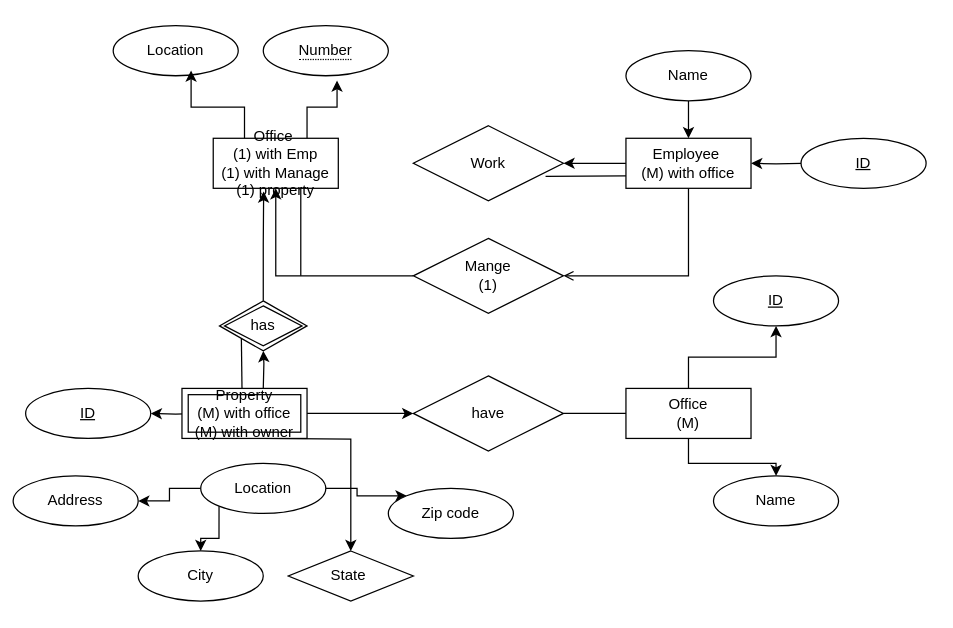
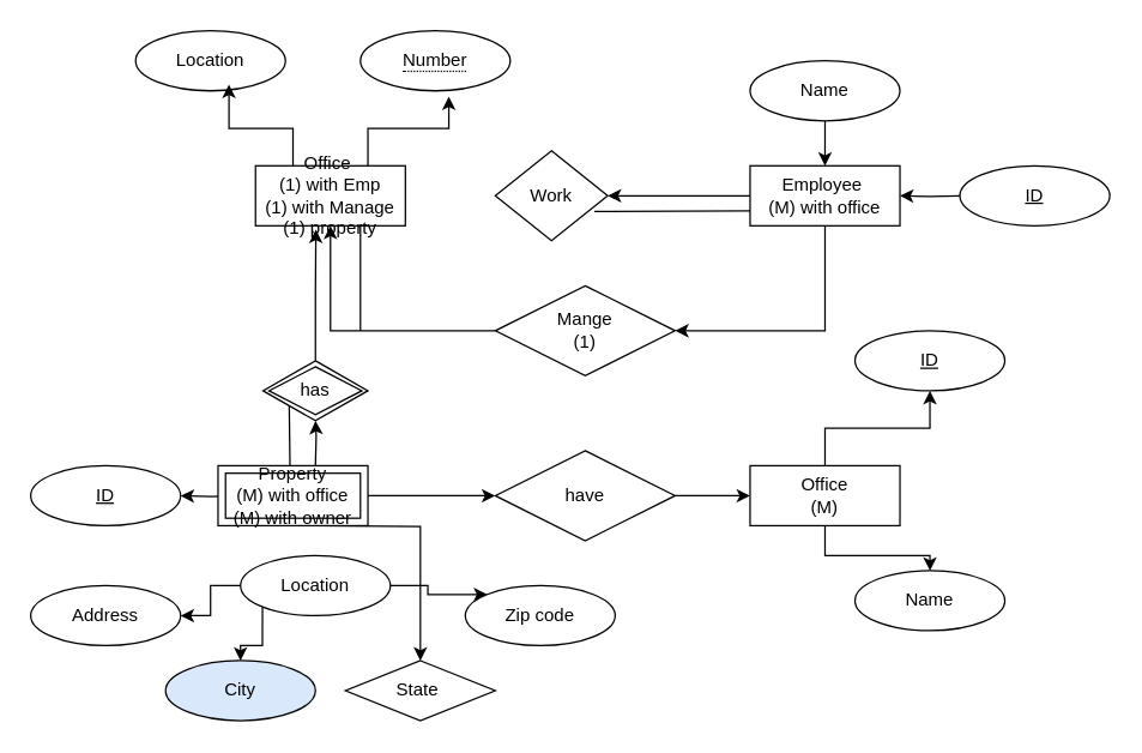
  <mxCell id="0" />
  <mxCell id="1" parent="0" />
  <mxCell id="2" value="Office&amp;nbsp;&lt;div&gt;(1) with Emp&lt;/div&gt;&lt;div&gt;(1) with Manage&lt;/div&gt;&lt;div&gt;(1) property&lt;/div&gt;" style="whiteSpace=wrap;html=1;align=center;" vertex="1" parent="1"><mxGeometry x="170" y="110" width="100" height="40" as="geometry" /></mxCell>
  <mxCell id="3" value="Location" style="ellipse;whiteSpace=wrap;html=1;align=center;" vertex="1" parent="1"><mxGeometry x="90" y="20" width="100" height="40" as="geometry" /></mxCell>
- <mxCell id="4" value="&lt;span style=&quot;border-bottom: 1px dotted&quot;&gt;Number&lt;/span&gt;" style="ellipse;whiteSpace=wrap;html=1;align=center;" vertex="1" parent="1"><mxGeometry x="210" y="20" width="100" height="40" as="geometry" /></mxCell>
+ <mxCell id="4" value="&lt;span style=&quot;border-bottom: 1px dotted&quot;&gt;Number&lt;/span&gt;" style="ellipse;whiteSpace=wrap;html=1;align=center;" vertex="1" parent="1"><mxGeometry x="240" y="20" width="100" height="40" as="geometry" /></mxCell>
  <mxCell id="5" style="edgeStyle=orthogonalEdgeStyle;rounded=0;orthogonalLoop=1;jettySize=auto;html=1;exitX=0.25;exitY=0;exitDx=0;exitDy=0;entryX=0.623;entryY=0.896;entryDx=0;entryDy=0;entryPerimeter=0;" edge="1" parent="1" source="2" target="3"><mxGeometry relative="1" as="geometry" /></mxCell>
  <mxCell id="6" style="edgeStyle=orthogonalEdgeStyle;rounded=0;orthogonalLoop=1;jettySize=auto;html=1;exitX=0.75;exitY=0;exitDx=0;exitDy=0;entryX=0.59;entryY=1.096;entryDx=0;entryDy=0;entryPerimeter=0;" edge="1" parent="1" source="2" target="4"><mxGeometry relative="1" as="geometry" /></mxCell>
- <mxCell id="7" style="edgeStyle=orthogonalEdgeStyle;rounded=0;orthogonalLoop=1;jettySize=auto;html=1;exitX=0.5;exitY=1;exitDx=0;exitDy=0;entryX=1;entryY=0.5;entryDx=0;entryDy=0;endArrow=open;" edge="1" parent="1" source="9" target="17"><mxGeometry relative="1" as="geometry" /></mxCell>
+ <mxCell id="7" style="edgeStyle=orthogonalEdgeStyle;rounded=0;orthogonalLoop=1;jettySize=auto;html=1;exitX=0.5;exitY=1;exitDx=0;exitDy=0;entryX=1;entryY=0.5;entryDx=0;entryDy=0;" edge="1" parent="1" source="9" target="17"><mxGeometry relative="1" as="geometry" /></mxCell>
  <mxCell id="8" style="edgeStyle=orthogonalEdgeStyle;rounded=0;orthogonalLoop=1;jettySize=auto;html=1;exitX=0;exitY=0.5;exitDx=0;exitDy=0;entryX=1;entryY=0.5;entryDx=0;entryDy=0;" edge="1" parent="1" source="9" target="10"><mxGeometry relative="1" as="geometry" /></mxCell>
  <mxCell id="9" value="Employee&amp;nbsp;&lt;div&gt;(M) with office&lt;/div&gt;" style="whiteSpace=wrap;html=1;align=center;" vertex="1" parent="1"><mxGeometry x="500" y="110" width="100" height="40" as="geometry" /></mxCell>
- <mxCell id="10" value="Work" style="shape=rhombus;perimeter=rhombusPerimeter;whiteSpace=wrap;html=1;align=center;" vertex="1" parent="1"><mxGeometry x="330" y="100" width="120" height="60" as="geometry" /></mxCell>
+ <mxCell id="10" value="Work" style="shape=rhombus;perimeter=rhombusPerimeter;whiteSpace=wrap;html=1;align=center;" vertex="1" parent="1"><mxGeometry x="330" y="100" width="75" height="60" as="geometry" /></mxCell>
  <mxCell id="11" value="" style="edgeStyle=orthogonalEdgeStyle;rounded=0;orthogonalLoop=1;jettySize=auto;html=1;" edge="1" parent="1" source="12" target="9"><mxGeometry relative="1" as="geometry" /></mxCell>
  <mxCell id="12" value="Name" style="ellipse;whiteSpace=wrap;html=1;align=center;" vertex="1" parent="1"><mxGeometry x="500" y="40" width="100" height="40" as="geometry" /></mxCell>
  <mxCell id="13" value="" style="edgeStyle=orthogonalEdgeStyle;rounded=0;orthogonalLoop=1;jettySize=auto;html=1;" edge="1" parent="1" target="9"><mxGeometry relative="1" as="geometry"><mxPoint x="640" y="130" as="sourcePoint" /></mxGeometry></mxCell>
  <mxCell id="14" value="ID" style="ellipse;whiteSpace=wrap;html=1;align=center;fontStyle=4;" vertex="1" parent="1"><mxGeometry x="640" y="110" width="100" height="40" as="geometry" /></mxCell>
  <mxCell id="15" value="" style="endArrow=none;html=1;rounded=0;exitX=0.881;exitY=0.675;exitDx=0;exitDy=0;exitPerimeter=0;" edge="1" parent="1" source="10"><mxGeometry width="50" height="50" relative="1" as="geometry"><mxPoint x="450" y="190" as="sourcePoint" /><mxPoint x="500" y="140" as="targetPoint" /></mxGeometry></mxCell>
  <mxCell id="16" style="edgeStyle=orthogonalEdgeStyle;rounded=0;orthogonalLoop=1;jettySize=auto;html=1;entryX=0.5;entryY=1;entryDx=0;entryDy=0;" edge="1" parent="1" source="17" target="2"><mxGeometry relative="1" as="geometry" /></mxCell>
  <mxCell id="17" value="Mange&lt;div&gt;(1)&lt;/div&gt;" style="shape=rhombus;perimeter=rhombusPerimeter;whiteSpace=wrap;html=1;align=center;" vertex="1" parent="1"><mxGeometry x="330" y="190" width="120" height="60" as="geometry" /></mxCell>
  <mxCell id="18" value="" style="endArrow=none;html=1;rounded=0;" edge="1" parent="1"><mxGeometry width="50" height="50" relative="1" as="geometry"><mxPoint x="240" y="220" as="sourcePoint" /><mxPoint x="240" y="150" as="targetPoint" /></mxGeometry></mxCell>
  <mxCell id="19" value="" style="edgeStyle=orthogonalEdgeStyle;rounded=0;orthogonalLoop=1;jettySize=auto;html=1;" edge="1" parent="1" target="26"><mxGeometry relative="1" as="geometry"><mxPoint x="160" y="330" as="sourcePoint" /></mxGeometry></mxCell>
  <mxCell id="20" value="" style="edgeStyle=orthogonalEdgeStyle;rounded=0;orthogonalLoop=1;jettySize=auto;html=1;" edge="1" parent="1" target="30"><mxGeometry relative="1" as="geometry"><mxPoint x="210" y="350" as="sourcePoint" /></mxGeometry></mxCell>
  <mxCell id="21" value="" style="edgeStyle=orthogonalEdgeStyle;rounded=0;orthogonalLoop=1;jettySize=auto;html=1;" edge="1" parent="1" target="31"><mxGeometry relative="1" as="geometry"><mxPoint x="210" y="310" as="sourcePoint" /></mxGeometry></mxCell>
  <mxCell id="22" value="" style="edgeStyle=orthogonalEdgeStyle;rounded=0;orthogonalLoop=1;jettySize=auto;html=1;" edge="1" parent="1" source="25" target="28"><mxGeometry relative="1" as="geometry" /></mxCell>
  <mxCell id="23" style="edgeStyle=orthogonalEdgeStyle;rounded=0;orthogonalLoop=1;jettySize=auto;html=1;exitX=0;exitY=1;exitDx=0;exitDy=0;" edge="1" parent="1" source="25" target="29"><mxGeometry relative="1" as="geometry" /></mxCell>
  <mxCell id="24" style="edgeStyle=orthogonalEdgeStyle;rounded=0;orthogonalLoop=1;jettySize=auto;html=1;exitX=1;exitY=0.5;exitDx=0;exitDy=0;entryX=0;entryY=0;entryDx=0;entryDy=0;" edge="1" parent="1" source="25" target="27"><mxGeometry relative="1" as="geometry" /></mxCell>
  <mxCell id="25" value="Location" style="ellipse;whiteSpace=wrap;html=1;align=center;" vertex="1" parent="1"><mxGeometry x="160" y="370" width="100" height="40" as="geometry" /></mxCell>
  <mxCell id="26" value="ID" style="ellipse;whiteSpace=wrap;html=1;align=center;fontStyle=4;" vertex="1" parent="1"><mxGeometry x="20" y="310" width="100" height="40" as="geometry" /></mxCell>
  <mxCell id="27" value="Zip code" style="ellipse;whiteSpace=wrap;html=1;align=center;" vertex="1" parent="1"><mxGeometry x="310" y="390" width="100" height="40" as="geometry" /></mxCell>
- <mxCell id="28" value="Address" style="ellipse;whiteSpace=wrap;html=1;align=center;" vertex="1" parent="1"><mxGeometry x="10" y="380" width="100" height="40" as="geometry" /></mxCell>
- <mxCell id="29" value="City" style="ellipse;whiteSpace=wrap;html=1;align=center;" vertex="1" parent="1"><mxGeometry x="110" y="440" width="100" height="40" as="geometry" /></mxCell>
+ <mxCell id="28" value="Address" style="ellipse;whiteSpace=wrap;html=1;align=center;" vertex="1" parent="1"><mxGeometry x="20" y="390" width="100" height="40" as="geometry" /></mxCell>
+ <mxCell id="29" value="City" style="ellipse;whiteSpace=wrap;html=1;align=center;fillColor=#dae8fc;" vertex="1" parent="1"><mxGeometry x="110" y="440" width="100" height="40" as="geometry" /></mxCell>
  <mxCell id="30" value="State&amp;nbsp;" style="rhombus;whiteSpace=wrap;html=1;align=center;" vertex="1" parent="1"><mxGeometry x="230" y="440" width="100" height="40" as="geometry" /></mxCell>
  <mxCell id="31" value="has" style="shape=rhombus;double=1;perimeter=rhombusPerimeter;whiteSpace=wrap;html=1;align=center;" vertex="1" parent="1"><mxGeometry x="175" y="240" width="70" height="40" as="geometry" /></mxCell>
  <mxCell id="32" style="edgeStyle=orthogonalEdgeStyle;rounded=0;orthogonalLoop=1;jettySize=auto;html=1;entryX=0.403;entryY=1.062;entryDx=0;entryDy=0;entryPerimeter=0;" edge="1" parent="1" source="31" target="2"><mxGeometry relative="1" as="geometry" /></mxCell>
  <mxCell id="33" value="" style="endArrow=none;html=1;rounded=0;exitX=0;exitY=1;exitDx=0;exitDy=0;" edge="1" parent="1" source="31"><mxGeometry width="50" height="50" relative="1" as="geometry"><mxPoint x="140" y="360" as="sourcePoint" /><mxPoint x="193" y="310" as="targetPoint" /></mxGeometry></mxCell>
  <mxCell id="34" value="" style="edgeStyle=orthogonalEdgeStyle;rounded=0;orthogonalLoop=1;jettySize=auto;html=1;" edge="1" parent="1" source="35" target="42"><mxGeometry relative="1" as="geometry" /></mxCell>
  <mxCell id="35" value="Property&lt;div&gt;(M) with office&lt;/div&gt;&lt;div&gt;(M) with owner&lt;/div&gt;" style="shape=ext;margin=3;double=1;whiteSpace=wrap;html=1;align=center;" vertex="1" parent="1"><mxGeometry x="145" y="310" width="100" height="40" as="geometry" /></mxCell>
  <mxCell id="36" value="" style="edgeStyle=orthogonalEdgeStyle;rounded=0;orthogonalLoop=1;jettySize=auto;html=1;" edge="1" parent="1" source="38" target="39"><mxGeometry relative="1" as="geometry" /></mxCell>
  <mxCell id="37" value="" style="edgeStyle=orthogonalEdgeStyle;rounded=0;orthogonalLoop=1;jettySize=auto;html=1;" edge="1" parent="1" source="38" target="40"><mxGeometry relative="1" as="geometry" /></mxCell>
  <mxCell id="38" value="Office&lt;div&gt;(M)&lt;/div&gt;" style="whiteSpace=wrap;html=1;align=center;" vertex="1" parent="1"><mxGeometry x="500" y="310" width="100" height="40" as="geometry" /></mxCell>
  <mxCell id="39" value="ID" style="ellipse;whiteSpace=wrap;html=1;align=center;fontStyle=4;" vertex="1" parent="1"><mxGeometry x="570" y="220" width="100" height="40" as="geometry" /></mxCell>
  <mxCell id="40" value="Name" style="ellipse;whiteSpace=wrap;html=1;align=center;" vertex="1" parent="1"><mxGeometry x="570" y="380" width="100" height="40" as="geometry" /></mxCell>
- <mxCell id="41" value="" style="edgeStyle=orthogonalEdgeStyle;rounded=0;orthogonalLoop=1;jettySize=auto;html=1;endArrow=none;" edge="1" parent="1" source="42" target="38"><mxGeometry relative="1" as="geometry" /></mxCell>
+ <mxCell id="41" value="" style="edgeStyle=orthogonalEdgeStyle;rounded=0;orthogonalLoop=1;jettySize=auto;html=1;" edge="1" parent="1" source="42" target="38"><mxGeometry relative="1" as="geometry" /></mxCell>
  <mxCell id="42" value="have" style="shape=rhombus;perimeter=rhombusPerimeter;whiteSpace=wrap;html=1;align=center;" vertex="1" parent="1"><mxGeometry x="330" y="300" width="120" height="60" as="geometry" /></mxCell>
